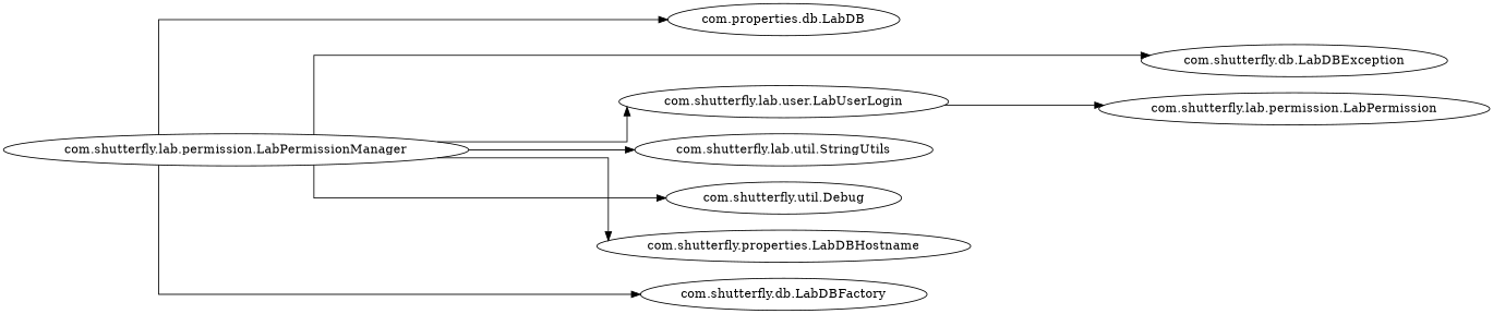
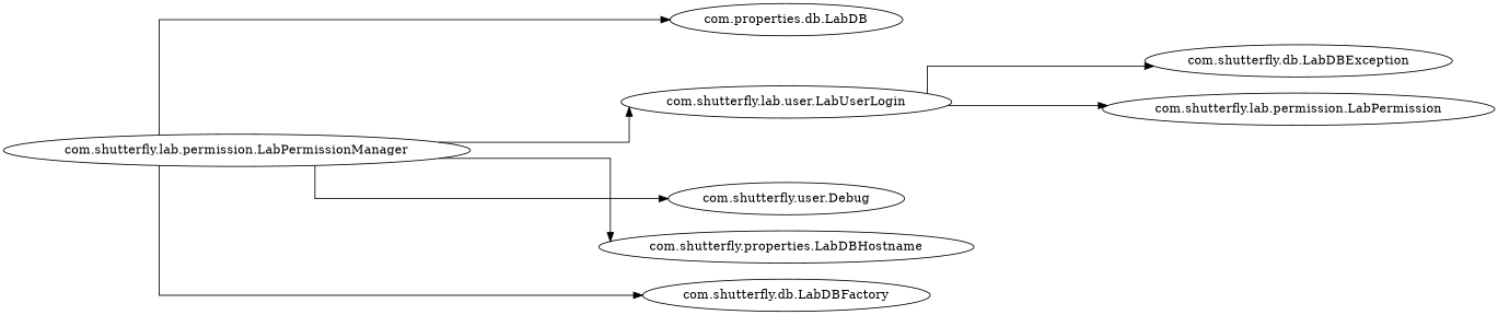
  digraph {
    concentrate=true
    rankdir=LR
    ranksep=2.0
    splines=ortho
    n1 [label="com.properties.db.LabDB"]
    "com.shutterfly.lab.permission.LabPermissionManager"
    "com.shutterfly.lab.user.LabUserLogin"
    "com.shutterfly.db.LabDBException"
-   "com.shutterfly.lab.util.StringUtils"
-   "com.shutterfly.util.Debug"
+   "com.shutterfly.util.Debug" [label="com.shutterfly.user.Debug"]
    "com.shutterfly.properties.LabDBHostname"
    "com.shutterfly.db.LabDBFactory"
    "com.shutterfly.lab.permission.LabPermission"
    "com.shutterfly.lab.permission.LabPermissionManager" -> n1
    "com.shutterfly.lab.permission.LabPermissionManager" -> "com.shutterfly.lab.user.LabUserLogin"
-   "com.shutterfly.lab.permission.LabPermissionManager" -> "com.shutterfly.db.LabDBException"
-   "com.shutterfly.lab.permission.LabPermissionManager" -> "com.shutterfly.lab.util.StringUtils"
+   "com.shutterfly.lab.user.LabUserLogin" -> "com.shutterfly.db.LabDBException"
    "com.shutterfly.lab.permission.LabPermissionManager" -> "com.shutterfly.util.Debug"
    "com.shutterfly.lab.permission.LabPermissionManager" -> "com.shutterfly.properties.LabDBHostname"
    "com.shutterfly.lab.permission.LabPermissionManager" -> "com.shutterfly.db.LabDBFactory"
    "com.shutterfly.lab.user.LabUserLogin" -> "com.shutterfly.lab.permission.LabPermission"
  }
